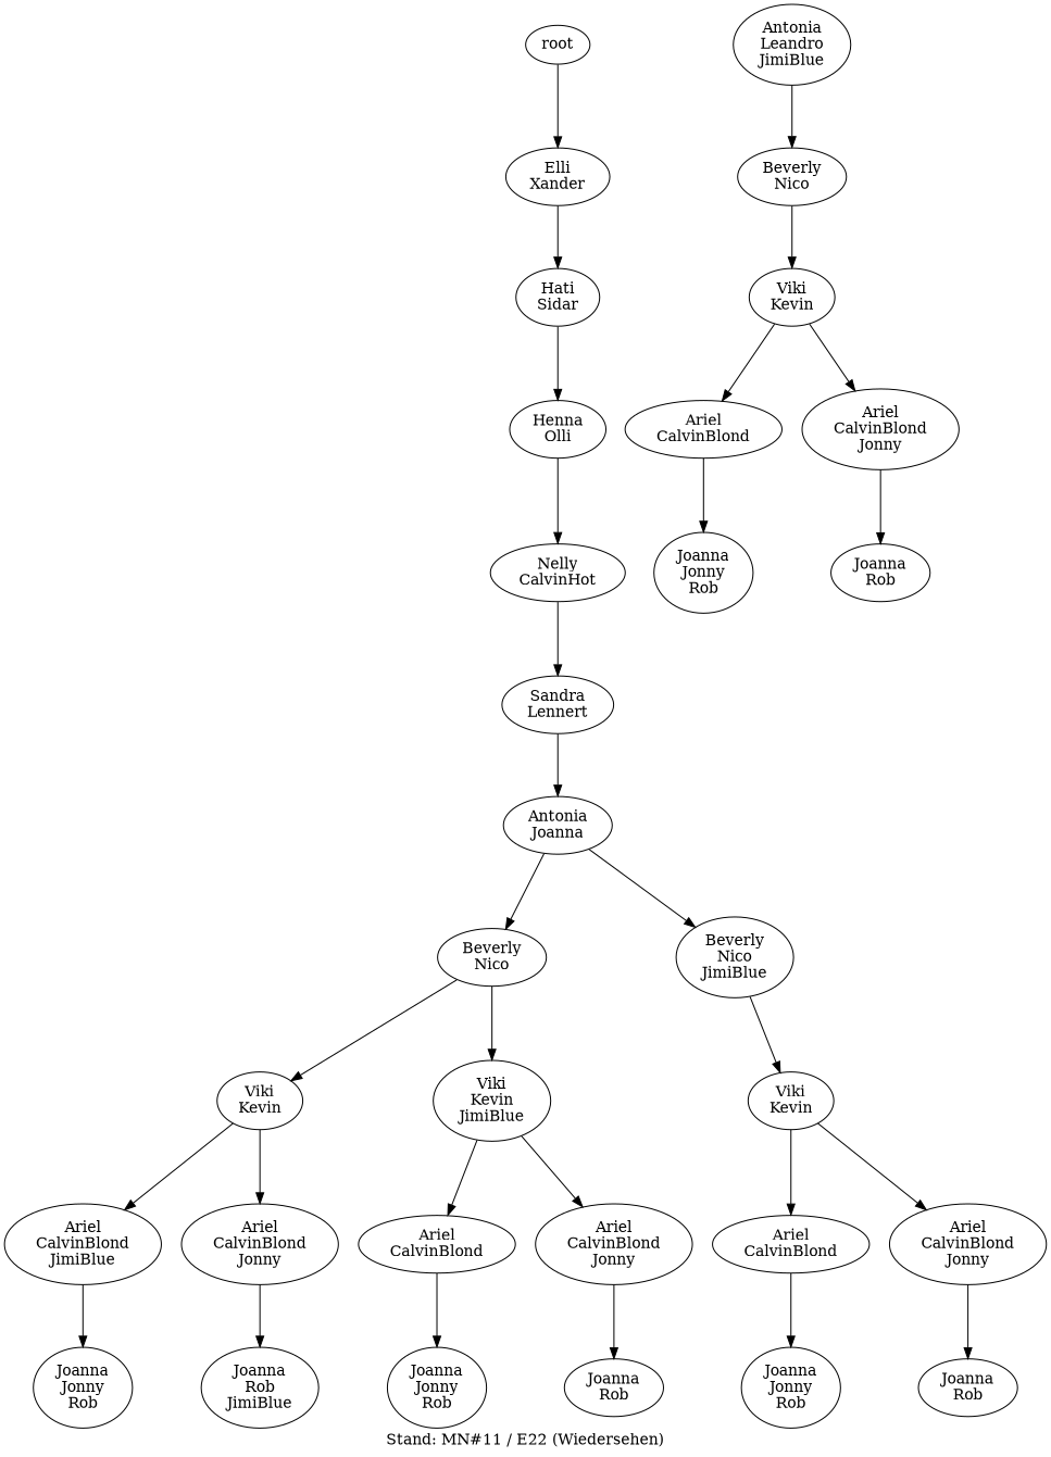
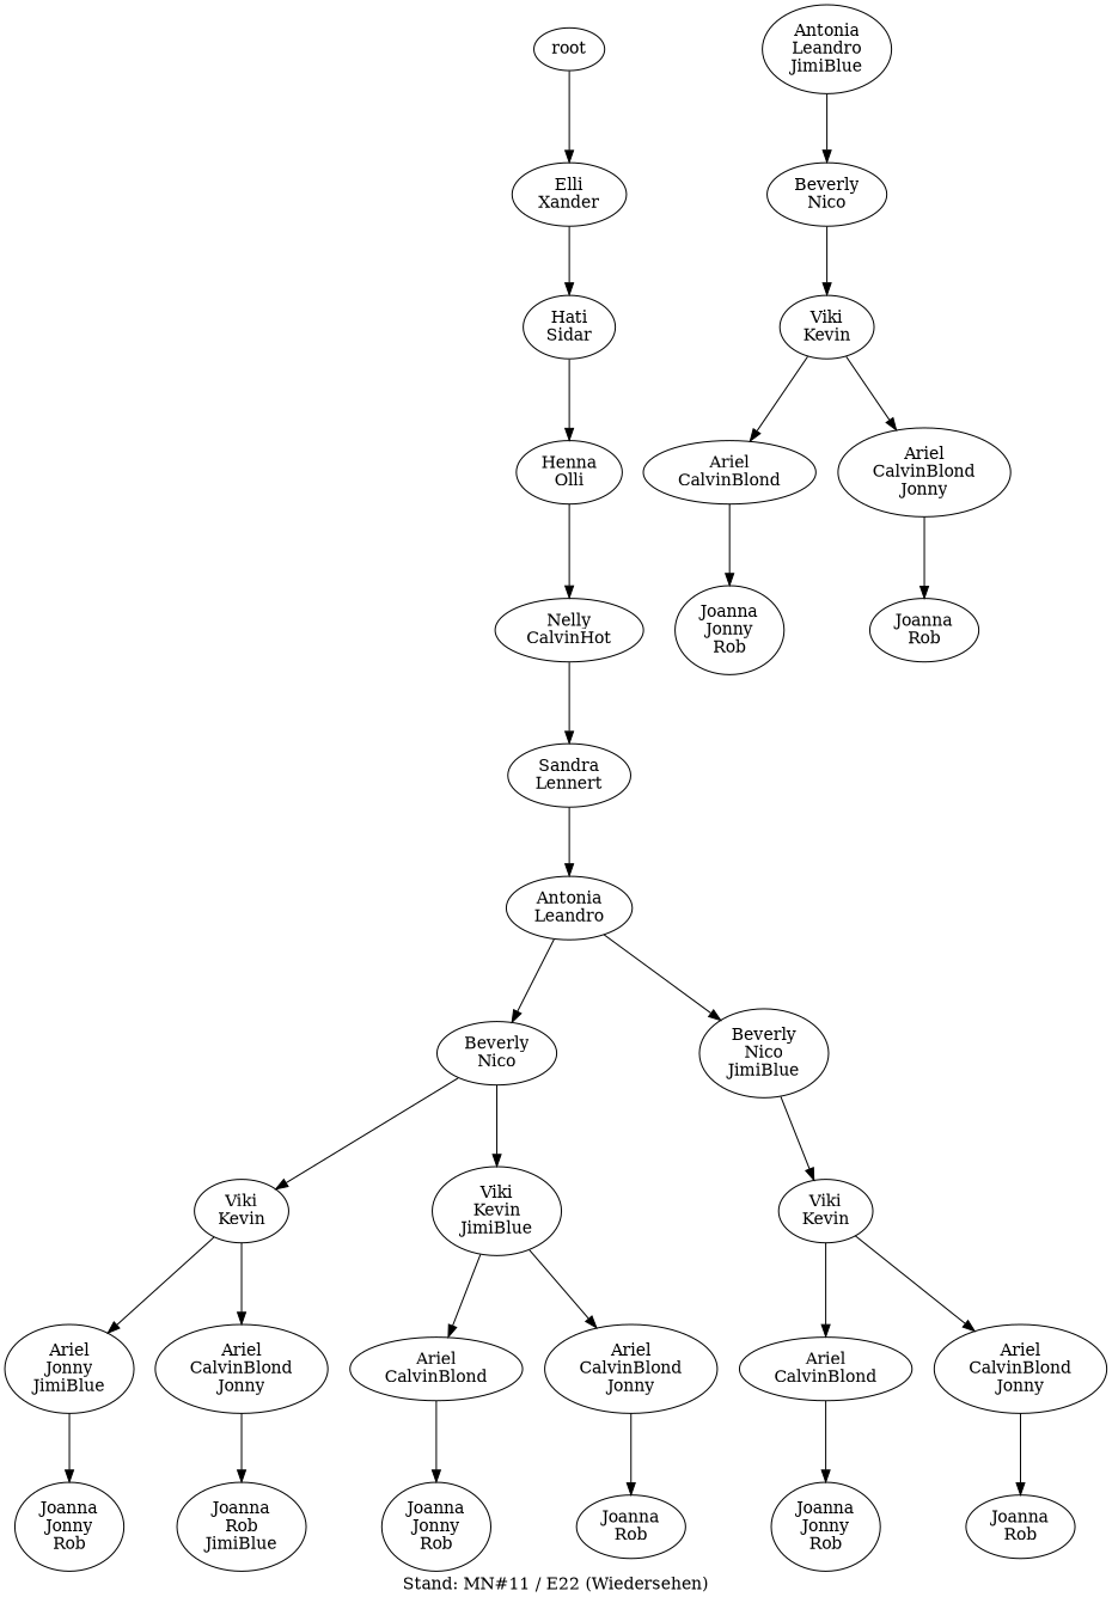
  digraph {
    label="Stand: MN#11 / E22 (Wiedersehen)"
    labelloc=b
    ranksep=0.8
    n1 [label="Elli\nXander"]
    n2 [label="Hati\nSidar"]
    n3 [label="Henna\nOlli"]
    root
    n5 [label="Nelly\nCalvinHot"]
    n6 [label="Sandra\nLennert"]
-   n7 [label="Antonia\nJoanna"]
+   n7 [label="Antonia\nLeandro"]
    n8 [label="Antonia\nLeandro\nJimiBlue"]
    n9 [label="Beverly\nNico"]
    n10 [label="Beverly\nNico"]
    n11 [label="Beverly\nNico\nJimiBlue"]
    n12 [label="Viki\nKevin"]
    n13 [label="Ariel\nCalvinBlond"]
    n14 [label="Ariel\nCalvinBlond\nJonny"]
    n15 [label="Joanna\nJonny\nRob"]
    n16 [label="Joanna\nRob"]
    n17 [label="Viki\nKevin"]
    n18 [label="Viki\nKevin\nJimiBlue"]
    n19 [label="Viki\nKevin"]
-   n20 [label="Ariel\nCalvinBlond\nJimiBlue"]
+   n20 [label="Ariel\nJonny\nJimiBlue"]
    n21 [label="Ariel\nCalvinBlond\nJonny"]
    n22 [label="Ariel\nCalvinBlond"]
    n23 [label="Ariel\nCalvinBlond\nJonny"]
    n24 [label="Joanna\nJonny\nRob"]
    n25 [label="Joanna\nRob\nJimiBlue"]
    n26 [label="Ariel\nCalvinBlond"]
    n27 [label="Ariel\nCalvinBlond\nJonny"]
    n28 [label="Joanna\nJonny\nRob"]
    n29 [label="Joanna\nRob"]
    n30 [label="Joanna\nJonny\nRob"]
    n31 [label="Joanna\nRob"]
    n1 -> n2
    n2 -> n3
    n3 -> n5
    root -> n1
    n5 -> n6
    n6 -> n7
    n7 -> n10
    n7 -> n11
    n8 -> n9
    n9 -> n12
    n10 -> n17
    n10 -> n18
    n11 -> n19
    n12 -> n13
    n12 -> n14
    n13 -> n15
    n14 -> n16
    n17 -> n20
    n17 -> n21
    n18 -> n22
    n18 -> n23
    n19 -> n26
    n19 -> n27
    n20 -> n24
    n21 -> n25
    n22 -> n30
    n23 -> n31
    n26 -> n28
    n27 -> n29
  }
